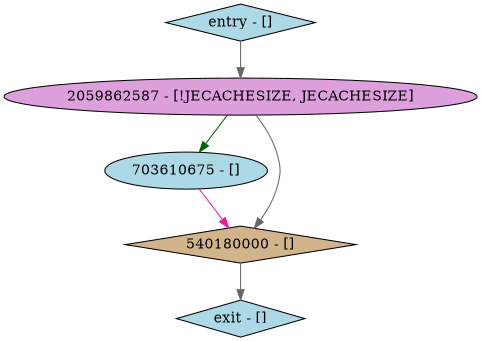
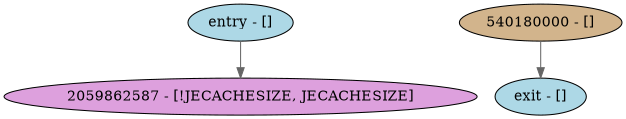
  digraph {
    node [fillcolor=lightblue shape=ellipse style=filled]
    edge [color=gray40]
-   n1 [label="entry - []" shape=diamond]
+   n1 [label="entry - []"]
    n2 [fillcolor=plum label="2059862587 - [!JECACHESIZE, JECACHESIZE]"]
-   n3 [label="703610675 - []"]
-   n4 [fillcolor=tan label="540180000 - []" shape=diamond]
-   n5 [label="exit - []" shape=diamond]
+   n4 [fillcolor=tan label="540180000 - []"]
+   n5 [label="exit - []"]
    n1 -> n2
-   n2 -> n3 [color=darkgreen]
-   n2 -> n4
-   n3 -> n4 [color=deeppink]
    n4 -> n5
  }
